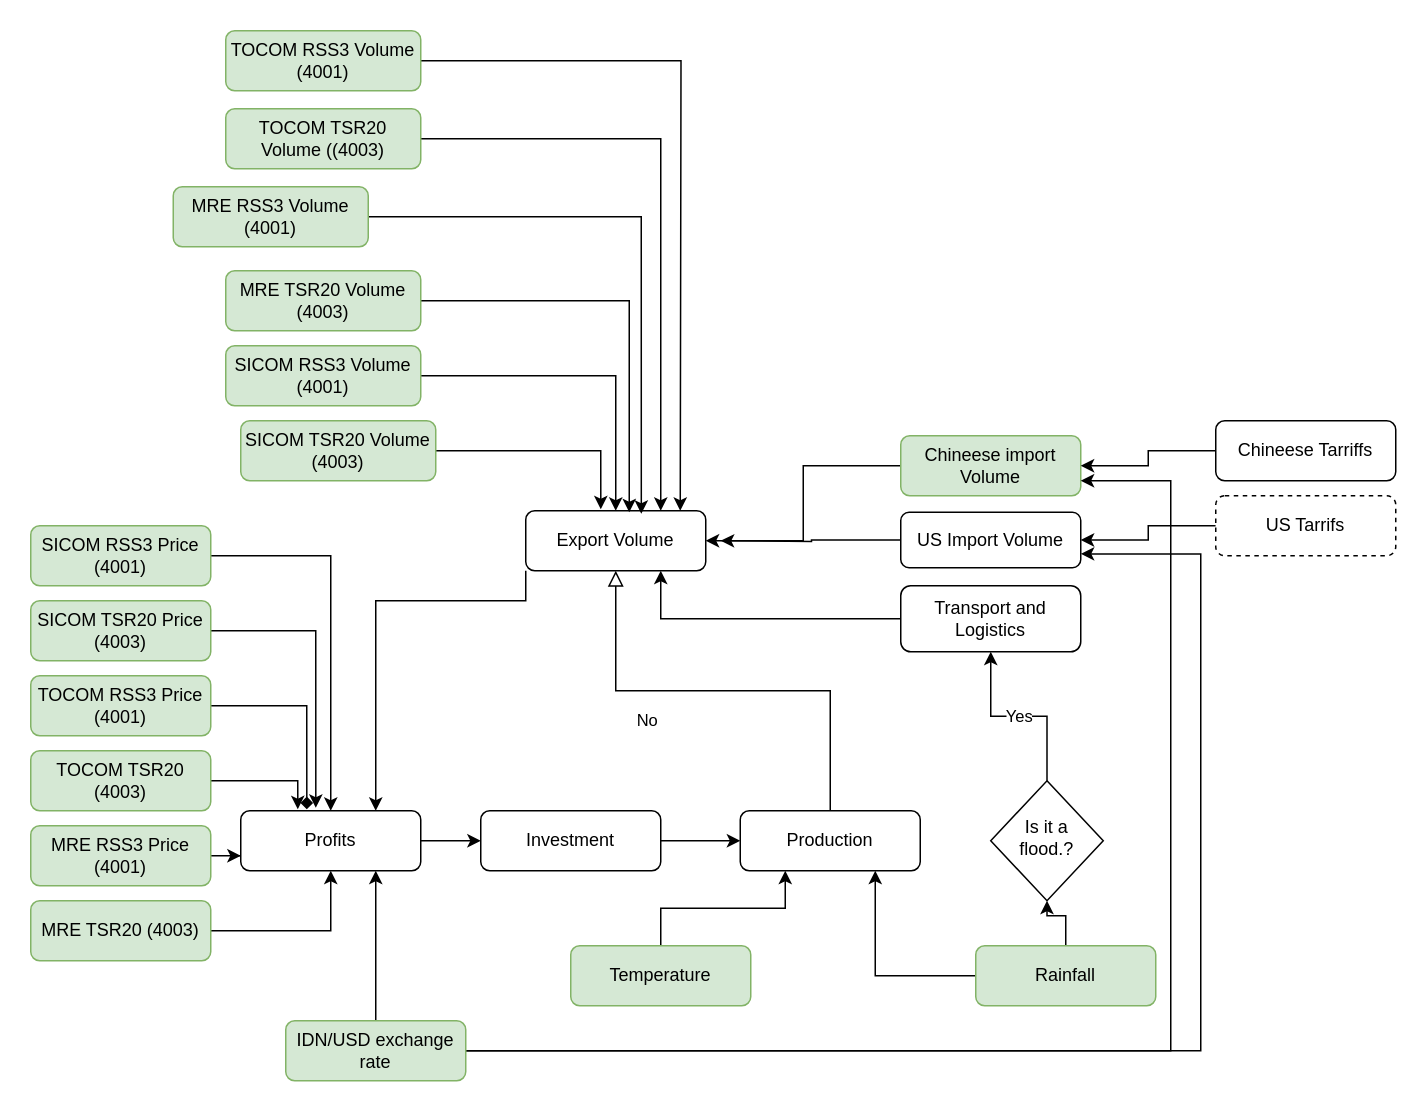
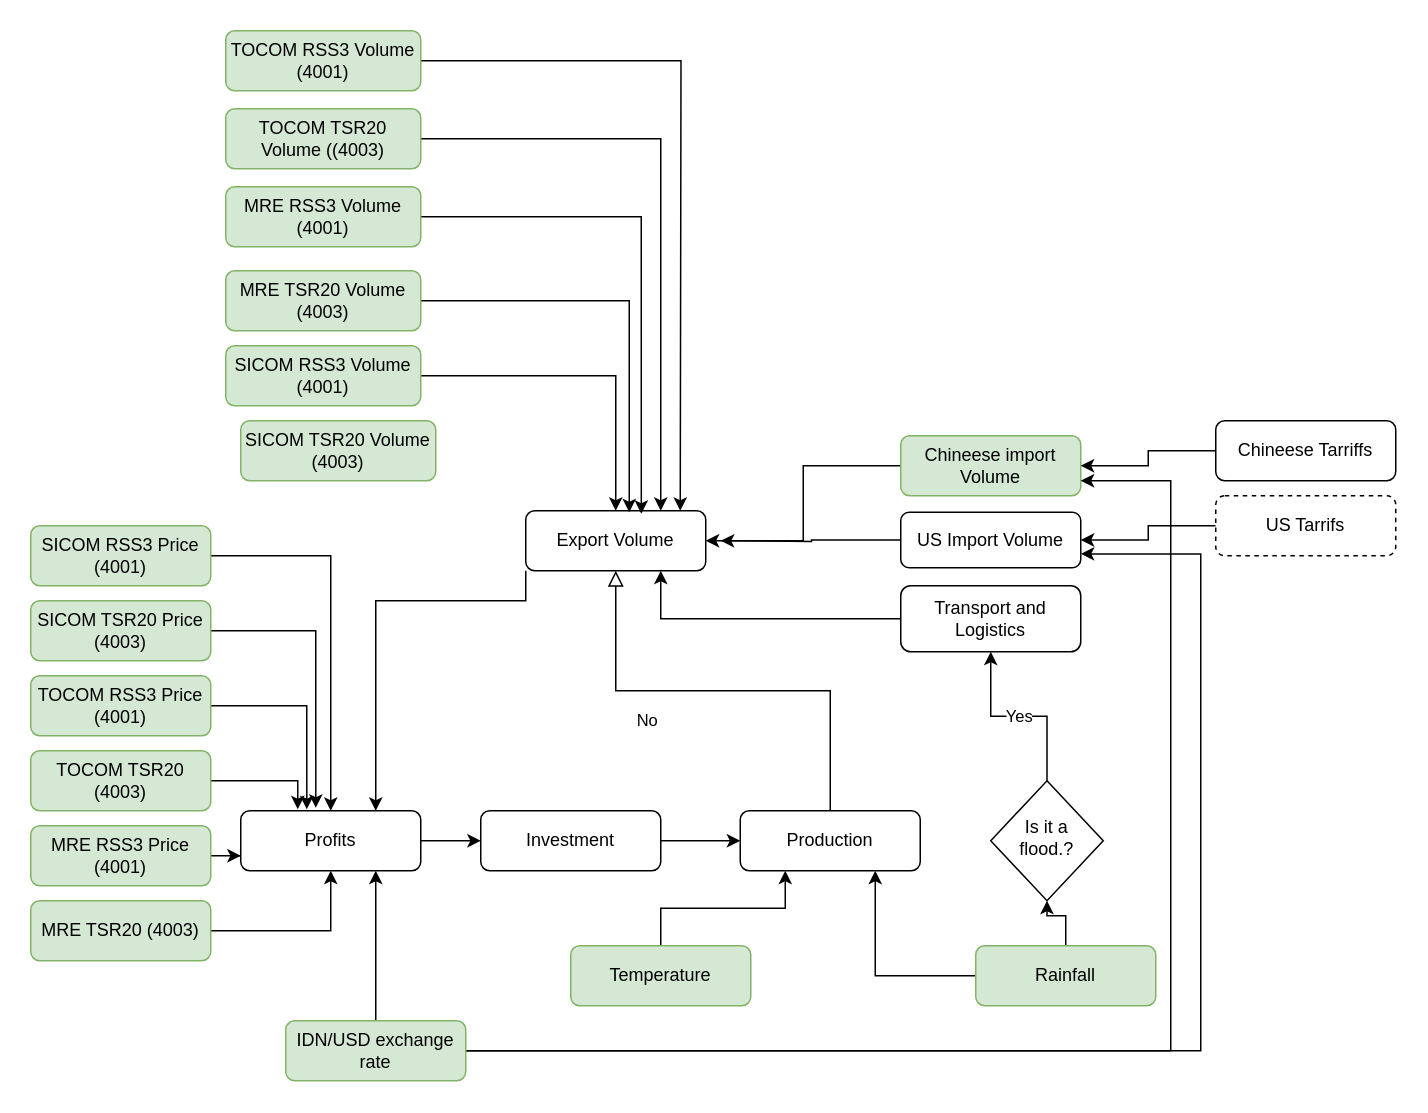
  <mxCell id="0" />
  <mxCell id="1" parent="0" />
  <mxCell id="2" style="edgeStyle=orthogonalEdgeStyle;rounded=0;orthogonalLoop=1;jettySize=auto;html=1;entryX=1;entryY=0.5;entryDx=0;entryDy=0;" edge="1" parent="1" source="3" target="6"><mxGeometry relative="1" as="geometry" /></mxCell>
  <mxCell id="3" value="Chineese import Volume" style="rounded=1;whiteSpace=wrap;html=1;fontSize=12;glass=0;strokeWidth=1;shadow=0;fillColor=#d5e8d4;strokeColor=#82b366;" parent="1" vertex="1"><mxGeometry x="600" y="290" width="120" height="40" as="geometry" /></mxCell>
  <mxCell id="4" value="No" style="rounded=0;html=1;jettySize=auto;orthogonalLoop=1;fontSize=11;endArrow=block;endFill=0;endSize=8;strokeWidth=1;shadow=0;labelBackgroundColor=none;edgeStyle=orthogonalEdgeStyle;exitX=0.5;exitY=0;exitDx=0;exitDy=0;" parent="1" source="12" target="6" edge="1"><mxGeometry x="0.333" y="20" relative="1" as="geometry"><mxPoint as="offset" /><mxPoint x="410" y="560" as="sourcePoint" /></mxGeometry></mxCell>
  <mxCell id="5" style="edgeStyle=orthogonalEdgeStyle;rounded=0;orthogonalLoop=1;jettySize=auto;html=1;entryX=0.75;entryY=0;entryDx=0;entryDy=0;" edge="1" parent="1" source="6" target="11"><mxGeometry relative="1" as="geometry"><Array as="points"><mxPoint x="350" y="400" /><mxPoint x="250" y="400" /></Array></mxGeometry></mxCell>
  <mxCell id="6" value="Export Volume" style="rounded=1;whiteSpace=wrap;html=1;fontSize=12;glass=0;strokeWidth=1;shadow=0;" parent="1" vertex="1"><mxGeometry x="350" y="340" width="120" height="40" as="geometry" /></mxCell>
  <mxCell id="7" style="edgeStyle=orthogonalEdgeStyle;rounded=0;orthogonalLoop=1;jettySize=auto;html=1;entryX=0.75;entryY=1;entryDx=0;entryDy=0;" edge="1" parent="1" source="9" target="12"><mxGeometry relative="1" as="geometry" /></mxCell>
  <mxCell id="8" style="edgeStyle=orthogonalEdgeStyle;rounded=0;orthogonalLoop=1;jettySize=auto;html=1;entryX=0.5;entryY=1;entryDx=0;entryDy=0;" edge="1" parent="1" source="9" target="22"><mxGeometry relative="1" as="geometry" /></mxCell>
  <mxCell id="9" value="Rainfall" style="rounded=1;whiteSpace=wrap;html=1;fontSize=12;glass=0;strokeWidth=1;shadow=0;fillColor=#d5e8d4;strokeColor=#82b366;" parent="1" vertex="1"><mxGeometry x="650" y="630" width="120" height="40" as="geometry" /></mxCell>
  <mxCell id="10" style="edgeStyle=orthogonalEdgeStyle;rounded=0;orthogonalLoop=1;jettySize=auto;html=1;entryX=0;entryY=0.5;entryDx=0;entryDy=0;" edge="1" parent="1" source="11" target="14"><mxGeometry relative="1" as="geometry" /></mxCell>
  <mxCell id="11" value="Profits" style="rounded=1;whiteSpace=wrap;html=1;fontSize=12;glass=0;strokeWidth=1;shadow=0;" vertex="1" parent="1"><mxGeometry x="160" y="540" width="120" height="40" as="geometry" /></mxCell>
  <mxCell id="12" value="Production" style="rounded=1;whiteSpace=wrap;html=1;fontSize=12;glass=0;strokeWidth=1;shadow=0;" vertex="1" parent="1"><mxGeometry x="493" y="540" width="120" height="40" as="geometry" /></mxCell>
  <mxCell id="13" style="edgeStyle=orthogonalEdgeStyle;rounded=0;orthogonalLoop=1;jettySize=auto;html=1;" edge="1" parent="1" source="14" target="12"><mxGeometry relative="1" as="geometry" /></mxCell>
  <mxCell id="14" value="Investment" style="rounded=1;whiteSpace=wrap;html=1;fontSize=12;glass=0;strokeWidth=1;shadow=0;" vertex="1" parent="1"><mxGeometry x="320" y="540" width="120" height="40" as="geometry" /></mxCell>
  <mxCell id="15" style="edgeStyle=orthogonalEdgeStyle;rounded=0;orthogonalLoop=1;jettySize=auto;html=1;" edge="1" parent="1" source="16"><mxGeometry relative="1" as="geometry"><mxPoint x="480" y="360" as="targetPoint" /></mxGeometry></mxCell>
  <mxCell id="16" value="US Import Volume" style="rounded=1;whiteSpace=wrap;html=1;fontSize=12;glass=0;strokeWidth=1;shadow=0;" vertex="1" parent="1"><mxGeometry x="600" y="341" width="120" height="37" as="geometry" /></mxCell>
  <mxCell id="17" style="edgeStyle=orthogonalEdgeStyle;rounded=0;orthogonalLoop=1;jettySize=auto;html=1;entryX=0.25;entryY=1;entryDx=0;entryDy=0;" edge="1" parent="1" source="18" target="12"><mxGeometry relative="1" as="geometry" /></mxCell>
  <mxCell id="18" value="Temperature" style="rounded=1;whiteSpace=wrap;html=1;fontSize=12;glass=0;strokeWidth=1;shadow=0;fillColor=#d5e8d4;strokeColor=#82b366;" vertex="1" parent="1"><mxGeometry x="380" y="630" width="120" height="40" as="geometry" /></mxCell>
  <mxCell id="19" style="edgeStyle=orthogonalEdgeStyle;rounded=0;orthogonalLoop=1;jettySize=auto;html=1;entryX=0.75;entryY=1;entryDx=0;entryDy=0;" edge="1" parent="1" source="20" target="6"><mxGeometry relative="1" as="geometry" /></mxCell>
  <mxCell id="20" value="Transport and Logistics" style="rounded=1;whiteSpace=wrap;html=1;fontSize=12;glass=0;strokeWidth=1;shadow=0;" vertex="1" parent="1"><mxGeometry x="600" y="390" width="120" height="44" as="geometry" /></mxCell>
  <mxCell id="21" value="Yes" style="edgeStyle=orthogonalEdgeStyle;rounded=0;orthogonalLoop=1;jettySize=auto;html=1;entryX=0.5;entryY=1;entryDx=0;entryDy=0;" edge="1" parent="1" source="22" target="20"><mxGeometry relative="1" as="geometry" /></mxCell>
  <mxCell id="22" value="Is it a flood.?" style="rhombus;whiteSpace=wrap;html=1;shadow=0;fontFamily=Helvetica;fontSize=12;align=center;strokeWidth=1;spacing=6;spacingTop=-4;" vertex="1" parent="1"><mxGeometry x="660" y="520" width="75" height="80" as="geometry" /></mxCell>
  <mxCell id="23" style="edgeStyle=orthogonalEdgeStyle;rounded=0;orthogonalLoop=1;jettySize=auto;html=1;entryX=1;entryY=0.5;entryDx=0;entryDy=0;" edge="1" parent="1" source="24" target="3"><mxGeometry relative="1" as="geometry" /></mxCell>
  <mxCell id="24" value="Chineese Tarriffs" style="rounded=1;whiteSpace=wrap;html=1;fontSize=12;glass=0;strokeWidth=1;shadow=0;" vertex="1" parent="1"><mxGeometry x="810" y="280" width="120" height="40" as="geometry" /></mxCell>
  <mxCell id="25" style="edgeStyle=orthogonalEdgeStyle;rounded=0;orthogonalLoop=1;jettySize=auto;html=1;entryX=1;entryY=0.5;entryDx=0;entryDy=0;" edge="1" parent="1" source="26" target="16"><mxGeometry relative="1" as="geometry" /></mxCell>
  <mxCell id="26" value="US Tarrifs" style="rounded=1;whiteSpace=wrap;html=1;fontSize=12;glass=0;strokeWidth=1;shadow=0;dashed=1;" vertex="1" parent="1"><mxGeometry x="810" y="330" width="120" height="40" as="geometry" /></mxCell>
- <mxCell id="27" style="edgeStyle=orthogonalEdgeStyle;rounded=0;orthogonalLoop=1;jettySize=auto;html=1;entryX=0.417;entryY=-0.025;entryDx=0;entryDy=0;entryPerimeter=0;" edge="1" parent="1" source="28" target="6"><mxGeometry relative="1" as="geometry" /></mxCell>
  <mxCell id="28" value="SICOM TSR20 Volume&lt;br&gt;(4003)" style="rounded=1;whiteSpace=wrap;html=1;fontSize=12;glass=0;strokeWidth=1;shadow=0;fillColor=#d5e8d4;strokeColor=#82b366;" vertex="1" parent="1"><mxGeometry x="160" y="280" width="130" height="40" as="geometry" /></mxCell>
  <mxCell id="29" style="edgeStyle=orthogonalEdgeStyle;rounded=0;orthogonalLoop=1;jettySize=auto;html=1;entryX=0.417;entryY=-0.05;entryDx=0;entryDy=0;entryPerimeter=0;" edge="1" parent="1" source="30" target="11"><mxGeometry relative="1" as="geometry" /></mxCell>
  <mxCell id="30" value="SICOM TSR20 Price&lt;br&gt;(4003)" style="rounded=1;whiteSpace=wrap;html=1;fontSize=12;glass=0;strokeWidth=1;shadow=0;fillColor=#d5e8d4;strokeColor=#82b366;" vertex="1" parent="1"><mxGeometry x="20" y="400" width="120" height="40" as="geometry" /></mxCell>
  <mxCell id="31" style="edgeStyle=orthogonalEdgeStyle;rounded=0;orthogonalLoop=1;jettySize=auto;html=1;" edge="1" parent="1" source="32" target="11"><mxGeometry relative="1" as="geometry" /></mxCell>
  <mxCell id="32" value="SICOM RSS3 Price&lt;br&gt;(4001)" style="rounded=1;whiteSpace=wrap;html=1;fontSize=12;glass=0;strokeWidth=1;shadow=0;fillColor=#d5e8d4;strokeColor=#82b366;" vertex="1" parent="1"><mxGeometry x="20" y="350" width="120" height="40" as="geometry" /></mxCell>
  <mxCell id="33" style="edgeStyle=orthogonalEdgeStyle;rounded=0;orthogonalLoop=1;jettySize=auto;html=1;entryX=0.317;entryY=-0.025;entryDx=0;entryDy=0;entryPerimeter=0;" edge="1" parent="1" source="34" target="11"><mxGeometry relative="1" as="geometry" /></mxCell>
  <mxCell id="34" value="TOCOM TSR20 (4003)" style="rounded=1;whiteSpace=wrap;html=1;fontSize=12;glass=0;strokeWidth=1;shadow=0;fillColor=#d5e8d4;strokeColor=#82b366;" vertex="1" parent="1"><mxGeometry x="20" y="500" width="120" height="40" as="geometry" /></mxCell>
- <mxCell id="35" style="edgeStyle=orthogonalEdgeStyle;rounded=0;orthogonalLoop=1;jettySize=auto;html=1;entryX=0.367;entryY=-0.025;entryDx=0;entryDy=0;entryPerimeter=0;endArrow=diamond;" edge="1" parent="1" source="36" target="11"><mxGeometry relative="1" as="geometry" /></mxCell>
+ <mxCell id="35" style="edgeStyle=orthogonalEdgeStyle;rounded=0;orthogonalLoop=1;jettySize=auto;html=1;entryX=0.367;entryY=-0.025;entryDx=0;entryDy=0;entryPerimeter=0;" edge="1" parent="1" source="36" target="11"><mxGeometry relative="1" as="geometry" /></mxCell>
  <mxCell id="36" value="TOCOM RSS3 Price&lt;br&gt;(4001)" style="rounded=1;whiteSpace=wrap;html=1;fontSize=12;glass=0;strokeWidth=1;shadow=0;fillColor=#d5e8d4;strokeColor=#82b366;" vertex="1" parent="1"><mxGeometry x="20" y="450" width="120" height="40" as="geometry" /></mxCell>
  <mxCell id="37" style="edgeStyle=orthogonalEdgeStyle;rounded=0;orthogonalLoop=1;jettySize=auto;html=1;" edge="1" parent="1" source="38" target="11"><mxGeometry relative="1" as="geometry" /></mxCell>
  <mxCell id="38" value="MRE TSR20 (4003)" style="rounded=1;whiteSpace=wrap;html=1;fontSize=12;glass=0;strokeWidth=1;shadow=0;fillColor=#d5e8d4;strokeColor=#82b366;" vertex="1" parent="1"><mxGeometry x="20" y="600" width="120" height="40" as="geometry" /></mxCell>
  <mxCell id="39" style="edgeStyle=orthogonalEdgeStyle;rounded=0;orthogonalLoop=1;jettySize=auto;html=1;entryX=0;entryY=0.75;entryDx=0;entryDy=0;" edge="1" parent="1" source="40" target="11"><mxGeometry relative="1" as="geometry" /></mxCell>
  <mxCell id="40" value="MRE RSS3 Price&lt;br&gt;(4001)" style="rounded=1;whiteSpace=wrap;html=1;fontSize=12;glass=0;strokeWidth=1;shadow=0;fillColor=#d5e8d4;strokeColor=#82b366;" vertex="1" parent="1"><mxGeometry x="20" y="550" width="120" height="40" as="geometry" /></mxCell>
  <mxCell id="41" style="edgeStyle=orthogonalEdgeStyle;rounded=0;orthogonalLoop=1;jettySize=auto;html=1;entryX=0.5;entryY=0;entryDx=0;entryDy=0;" edge="1" parent="1" source="42" target="6"><mxGeometry relative="1" as="geometry" /></mxCell>
  <mxCell id="42" value="SICOM RSS3 Volume&lt;br&gt;(4001)" style="rounded=1;whiteSpace=wrap;html=1;fontSize=12;glass=0;strokeWidth=1;shadow=0;fillColor=#d5e8d4;strokeColor=#82b366;" vertex="1" parent="1"><mxGeometry x="150" y="230" width="130" height="40" as="geometry" /></mxCell>
  <mxCell id="43" style="edgeStyle=orthogonalEdgeStyle;rounded=0;orthogonalLoop=1;jettySize=auto;html=1;entryX=0.575;entryY=0.025;entryDx=0;entryDy=0;entryPerimeter=0;" edge="1" parent="1" source="44" target="6"><mxGeometry relative="1" as="geometry" /></mxCell>
  <mxCell id="44" value="MRE TSR20 Volume (4003)" style="rounded=1;whiteSpace=wrap;html=1;fontSize=12;glass=0;strokeWidth=1;shadow=0;fillColor=#d5e8d4;strokeColor=#82b366;" vertex="1" parent="1"><mxGeometry x="150" y="180" width="130" height="40" as="geometry" /></mxCell>
  <mxCell id="45" style="edgeStyle=orthogonalEdgeStyle;rounded=0;orthogonalLoop=1;jettySize=auto;html=1;entryX=0.642;entryY=0.05;entryDx=0;entryDy=0;entryPerimeter=0;" edge="1" parent="1" source="46" target="6"><mxGeometry relative="1" as="geometry" /></mxCell>
- <mxCell id="46" value="MRE RSS3 Volume (4001)" style="rounded=1;whiteSpace=wrap;html=1;fontSize=12;glass=0;strokeWidth=1;shadow=0;fillColor=#d5e8d4;strokeColor=#82b366;" vertex="1" parent="1"><mxGeometry x="115" y="124" width="130" height="40" as="geometry" /></mxCell>
+ <mxCell id="46" value="MRE RSS3 Volume (4001)" style="rounded=1;whiteSpace=wrap;html=1;fontSize=12;glass=0;strokeWidth=1;shadow=0;fillColor=#d5e8d4;strokeColor=#82b366;" vertex="1" parent="1"><mxGeometry x="150" y="124" width="130" height="40" as="geometry" /></mxCell>
  <mxCell id="47" style="edgeStyle=orthogonalEdgeStyle;rounded=0;orthogonalLoop=1;jettySize=auto;html=1;entryX=0.75;entryY=0;entryDx=0;entryDy=0;" edge="1" parent="1" source="48" target="6"><mxGeometry relative="1" as="geometry" /></mxCell>
  <mxCell id="48" value="TOCOM TSR20 Volume ((4003)" style="rounded=1;whiteSpace=wrap;html=1;fontSize=12;glass=0;strokeWidth=1;shadow=0;fillColor=#d5e8d4;strokeColor=#82b366;" vertex="1" parent="1"><mxGeometry x="150" y="72" width="130" height="40" as="geometry" /></mxCell>
  <mxCell id="49" style="edgeStyle=orthogonalEdgeStyle;rounded=0;orthogonalLoop=1;jettySize=auto;html=1;" edge="1" parent="1" source="50"><mxGeometry relative="1" as="geometry"><mxPoint x="453" y="340" as="targetPoint" /></mxGeometry></mxCell>
  <mxCell id="50" value="TOCOM RSS3 Volume (4001)" style="rounded=1;whiteSpace=wrap;html=1;fontSize=12;glass=0;strokeWidth=1;shadow=0;fillColor=#d5e8d4;strokeColor=#82b366;" vertex="1" parent="1"><mxGeometry x="150" y="20" width="130" height="40" as="geometry" /></mxCell>
  <mxCell id="51" style="edgeStyle=orthogonalEdgeStyle;rounded=0;orthogonalLoop=1;jettySize=auto;html=1;entryX=0.75;entryY=1;entryDx=0;entryDy=0;" edge="1" parent="1" source="54" target="11"><mxGeometry relative="1" as="geometry" /></mxCell>
  <mxCell id="52" style="edgeStyle=orthogonalEdgeStyle;rounded=0;orthogonalLoop=1;jettySize=auto;html=1;entryX=1;entryY=0.75;entryDx=0;entryDy=0;" edge="1" parent="1" source="54" target="3"><mxGeometry relative="1" as="geometry"><mxPoint x="360" y="450" as="targetPoint" /><Array as="points"><mxPoint x="780" y="700" /><mxPoint x="780" y="320" /></Array></mxGeometry></mxCell>
  <mxCell id="53" style="edgeStyle=orthogonalEdgeStyle;rounded=0;orthogonalLoop=1;jettySize=auto;html=1;entryX=1;entryY=0.75;entryDx=0;entryDy=0;" edge="1" parent="1" source="54" target="16"><mxGeometry relative="1" as="geometry"><Array as="points"><mxPoint x="800" y="700" /><mxPoint x="800" y="369" /></Array></mxGeometry></mxCell>
  <mxCell id="54" value="IDN/USD exchange rate" style="rounded=1;whiteSpace=wrap;html=1;fontSize=12;glass=0;strokeWidth=1;shadow=0;fillColor=#d5e8d4;strokeColor=#82b366;" vertex="1" parent="1"><mxGeometry x="190" y="680" width="120" height="40" as="geometry" /></mxCell>
